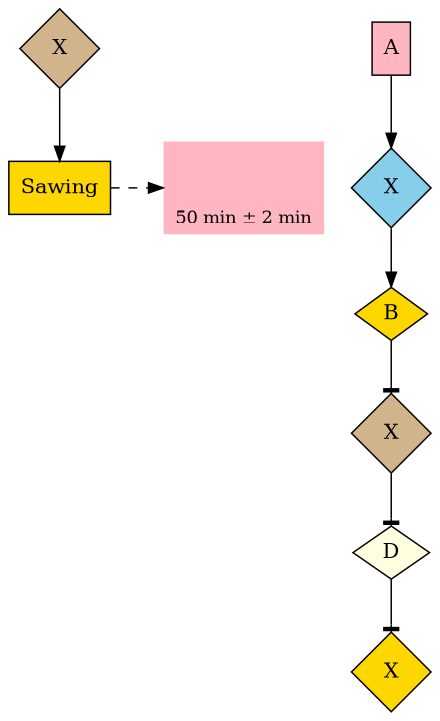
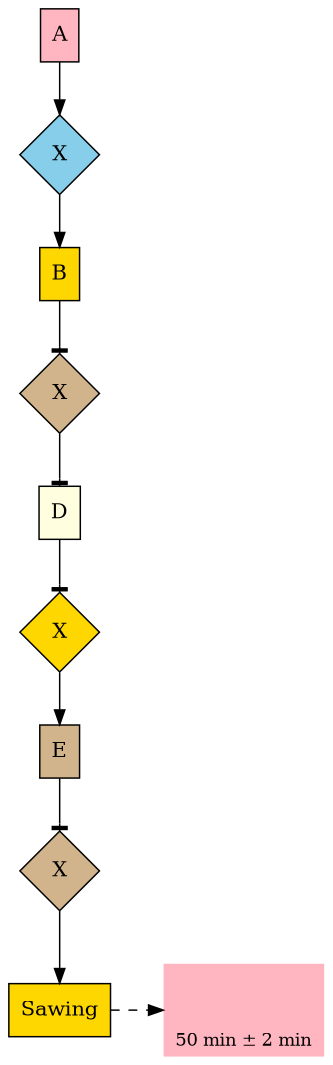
  digraph {
    node [fillcolor=gold shape=box style=filled]
    edge [arrowhead=normal]
    n1 [fillcolor=lightpink fontsize=12 label="\n\n\n50 min ± 2 min" shape=none width=0.2]
    n2 [label=Sawing width=0.2]
    n3 [fillcolor=lightpink label=A width=0.2]
    n4 [fillcolor=skyblue fixedsize=true height=0.75 label=X shape=diamond width=0.75]
-   n5 [label=B shape=diamond width=0.2]
+   n5 [label=B width=0.2]
    n6 [fillcolor=tan fixedsize=true height=0.75 label=X shape=diamond width=0.75]
-   n7 [fillcolor=lightyellow label=D shape=diamond width=0.2]
+   n7 [fillcolor=lightyellow label=D width=0.2]
    n8 [fixedsize=true height=0.75 label=X shape=diamond width=0.75]
+   n9 [fillcolor=tan label=E width=0.2]
    n10 [fillcolor=tan fixedsize=true height=0.75 label=X shape=diamond width=0.75]
    subgraph sub_1 {
      rank=same
      n1
      n2
    }
    n2 -> n1 [minlen=2 style=dashed]
    n3 -> n4
    n4 -> n5
    n5 -> n6 [arrowhead=tee]
    n6 -> n7 [arrowhead=tee]
    n7 -> n8 [arrowhead=tee]
+   n8 -> n9
+   n9 -> n10 [arrowhead=tee]
    n10 -> n2
  }
